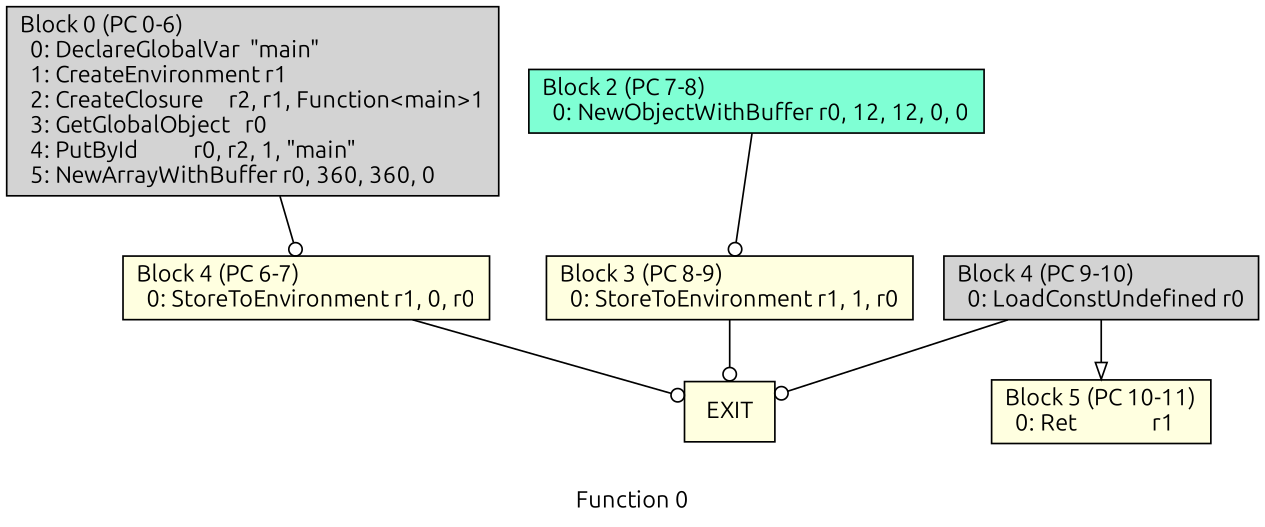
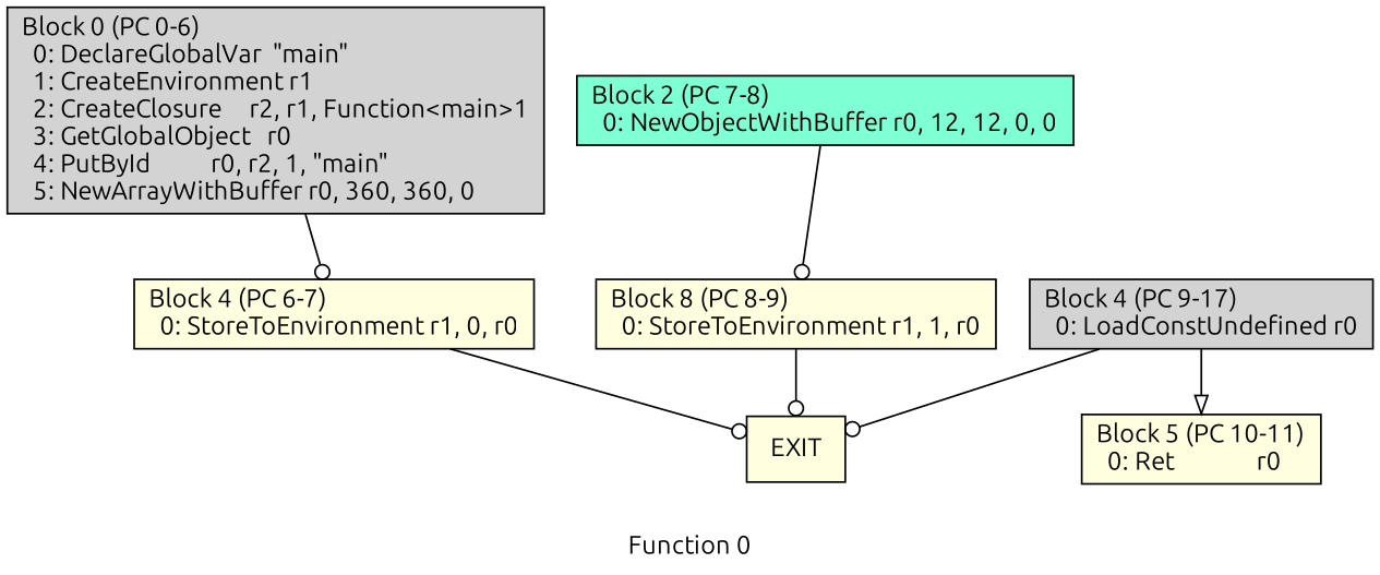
  digraph {
    color=lightgrey
    fontname=Ubuntu
    label="Function 0"
    rankdir=TB
    style=filled
    node [fillcolor=lightyellow fontname=Ubuntu shape=box style=filled]
    edge [arrowhead=odot fontname=Ubuntu]
    n1 [fillcolor=lightgrey label="Block 0 (PC 0-6)\l  0: DeclareGlobalVar  \"main\"\l  1: CreateEnvironment r1\l  2: CreateClosure     r2, r1, Function<main>1\l  3: GetGlobalObject   r0\l  4: PutById           r0, r2, 1, \"main\"\l  5: NewArrayWithBuffer r0, 360, 360, 0\l"]
    n2 [label="Block 4 (PC 6-7)\l  0: StoreToEnvironment r1, 0, r0\l"]
    n3 [label=EXIT]
    n4 [fillcolor=aquamarine label="Block 2 (PC 7-8)\l  0: NewObjectWithBuffer r0, 12, 12, 0, 0\l"]
-   n5 [label="Block 3 (PC 8-9)\l  0: StoreToEnvironment r1, 1, r0\l"]
-   n6 [fillcolor=lightgrey label="Block 4 (PC 9-10)\l  0: LoadConstUndefined r0\l"]
-   n7 [label="Block 5 (PC 10-11)\l  0: Ret               r1\l"]
+   n5 [label="Block 8 (PC 8-9)\l  0: StoreToEnvironment r1, 1, r0\l"]
+   n6 [fillcolor=lightgrey label="Block 4 (PC 9-17)\l  0: LoadConstUndefined r0\l"]
+   n7 [label="Block 5 (PC 10-11)\l  0: Ret               r0\l"]
    n1 -> n2
    n2 -> n3
    n4 -> n5
    n5 -> n3
    n6 -> n3
    n6 -> n7 [arrowhead=onormal]
  }
